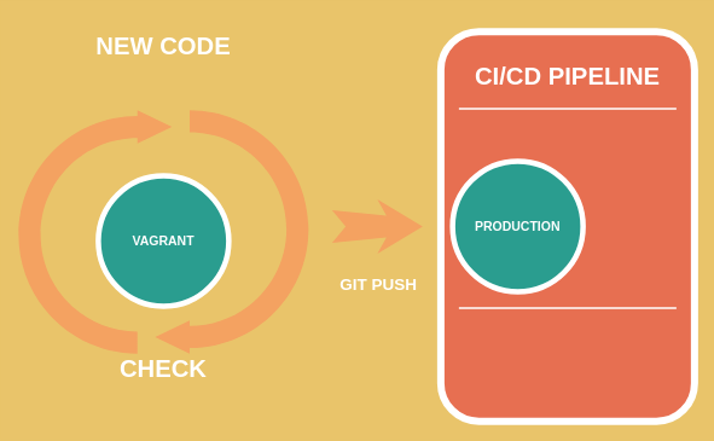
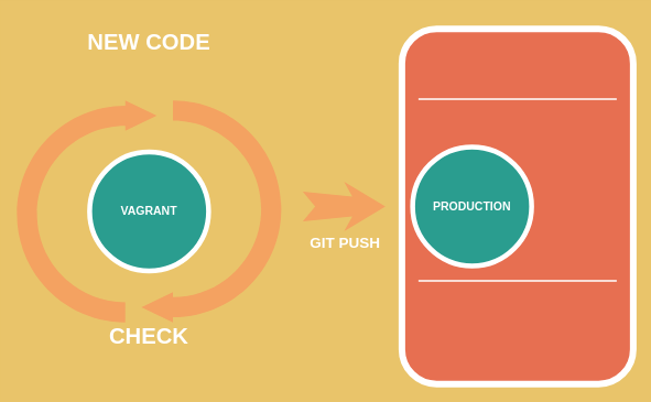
  <mxCell id="0" />
  <mxCell id="1" parent="0" />
  <mxCell id="2" value="" style="html=1;shadow=0;dashed=0;align=center;verticalAlign=middle;shape=mxgraph.arrows2.stylisedArrow;dy=0.6;dx=40;notch=15;feather=0.4;rounded=0;strokeWidth=1;fontSize=27;strokeColor=none;fillColor=#F4A261;" parent="1" vertex="1"><mxGeometry x="366" y="219" width="100" height="60" as="geometry" /></mxCell>
  <mxCell id="3" value="" style="whiteSpace=wrap;html=1;rounded=1;shadow=0;strokeWidth=8;fontSize=20;align=center;strokeColor=#FFFFFF;fillColor=#E76F51;" parent="1" vertex="1"><mxGeometry x="486" y="34" width="280" height="430" as="geometry" /></mxCell>
- <mxCell id="4" value="CI/CD PIPELINE" style="text;html=1;align=center;verticalAlign=middle;whiteSpace=wrap;rounded=0;shadow=0;fontSize=27;fontStyle=1;fontColor=#FFFFFF;" parent="1" vertex="1"><mxGeometry x="486" y="54" width="280" height="60" as="geometry" /></mxCell>
  <mxCell id="5" value="" style="line;strokeWidth=2;html=1;rounded=0;shadow=0;fontSize=27;align=center;fillColor=none;strokeColor=#FFFFFF;" parent="1" vertex="1"><mxGeometry x="506" y="114" width="240" height="10" as="geometry" /></mxCell>
  <mxCell id="6" value="" style="line;strokeWidth=2;html=1;rounded=0;shadow=0;fontSize=27;align=center;fillColor=none;strokeColor=#FFFFFF;" parent="1" vertex="1"><mxGeometry x="506" y="334" width="240" height="10" as="geometry" /></mxCell>
  <mxCell id="7" value="&lt;font&gt;&lt;b&gt;PRODUCTION&lt;/b&gt;&lt;/font&gt;" style="ellipse;whiteSpace=wrap;html=1;rounded=0;shadow=0;strokeWidth=6;fontSize=14;align=center;fillColor=#2A9D8F;strokeColor=#FFFFFF;fontColor=#FFFFFF;" parent="1" vertex="1"><mxGeometry x="499" y="177" width="144" height="144" as="geometry" /></mxCell>
- <mxCell id="8" value="&lt;b&gt;&lt;font style=&quot;font-size: 18px&quot;&gt;GIT PUSH&lt;br&gt;&lt;/font&gt;&lt;/b&gt;" style="text;html=1;align=center;verticalAlign=middle;resizable=0;points=[];autosize=1;fontColor=#FFFFFF;" parent="1" vertex="1"><mxGeometry x="367" y="303" width="100" height="20" as="geometry" /></mxCell>
- <mxCell id="9" value="&lt;b&gt;VAGRANT&lt;/b&gt;" style="ellipse;whiteSpace=wrap;html=1;rounded=0;shadow=0;strokeWidth=6;fontSize=14;align=center;fillColor=#2a9d8f;strokeColor=#FFFFFF;fontColor=#FFFFFF;" parent="1" vertex="1"><mxGeometry x="108" y="193.125" width="144" height="144" as="geometry" /></mxCell>
+ <mxCell id="8" value="&lt;b&gt;&lt;font style=&quot;font-size: 18px&quot;&gt;GIT PUSH&lt;br&gt;&lt;/font&gt;&lt;/b&gt;" style="text;html=1;align=center;verticalAlign=middle;resizable=0;points=[];autosize=1;fontColor=#FFFFFF;" parent="1" vertex="1"><mxGeometry x="367" y="283" width="100" height="20" as="geometry" /></mxCell>
+ <mxCell id="9" value="&lt;b&gt;VAGRANT&lt;/b&gt;" style="ellipse;whiteSpace=wrap;html=1;rounded=0;shadow=0;strokeWidth=6;fontSize=14;align=center;fillColor=#2a9d8f;strokeColor=#FFFFFF;fontColor=#FFFFFF;" parent="1" vertex="1"><mxGeometry x="108" y="183.125" width="144" height="144" as="geometry" /></mxCell>
  <mxCell id="10" value="&lt;font&gt;NEW CODE&lt;/font&gt;" style="text;html=1;strokeColor=none;fillColor=none;align=center;verticalAlign=middle;whiteSpace=wrap;rounded=0;shadow=0;fontSize=27;fontStyle=1;fontColor=#FFFFFF;" parent="1" vertex="1"><mxGeometry x="40" y="20.875" width="280" height="60" as="geometry" /></mxCell>
  <mxCell id="11" value="CHECK" style="text;html=1;strokeColor=none;fillColor=none;align=center;verticalAlign=middle;whiteSpace=wrap;rounded=0;shadow=0;fontSize=27;fontStyle=1;fontColor=#FFFFFF;" parent="1" vertex="1"><mxGeometry x="40" y="377.125" width="280" height="60" as="geometry" /></mxCell>
  <mxCell id="12" value="" style="html=1;shadow=0;dashed=0;align=center;verticalAlign=middle;shape=mxgraph.arrows2.uTurnArrow;dy=12.17;arrowHead=36.67;dx2=38.13;comic=0;sketch=0;strokeColor=none;direction=west;fillColor=#f4a261;" parent="1" vertex="1"><mxGeometry x="260" y="120.875" width="80" height="268.5" as="geometry" /></mxCell>
  <mxCell id="13" value="" style="html=1;shadow=0;dashed=0;align=center;verticalAlign=middle;shape=mxgraph.arrows2.uTurnArrow;dy=12.17;arrowHead=36.67;dx2=38.13;comic=0;sketch=0;strokeColor=none;direction=east;fillColor=#f4a261;" parent="1" vertex="1"><mxGeometry x="20" y="120.875" width="80" height="268.5" as="geometry" /></mxCell>
